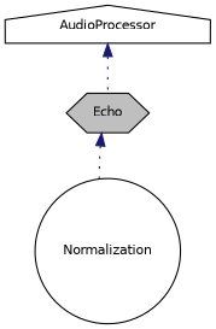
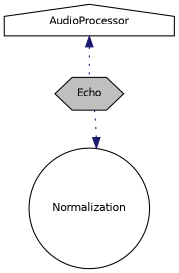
  digraph {
    node [color=black fillcolor=white fontname=Helvetica fontsize=10 style=filled]
    edge [color=midnightblue dir=back fontname=Helvetica fontsize=10 labelfontname=Helvetica labelfontsize=10 style=dotted]
    n1 [fillcolor=grey75 fontcolor=black height=0.2 label=Echo shape=hexagon width=0.4]
    n2 [height=0.2 label=Normalization shape=circle width=0.4]
    n3 [height=0.2 label=AudioProcessor shape=house width=0.4]
-   n1 -> n2
+   n2 -> n1
    n3 -> n1
  }
